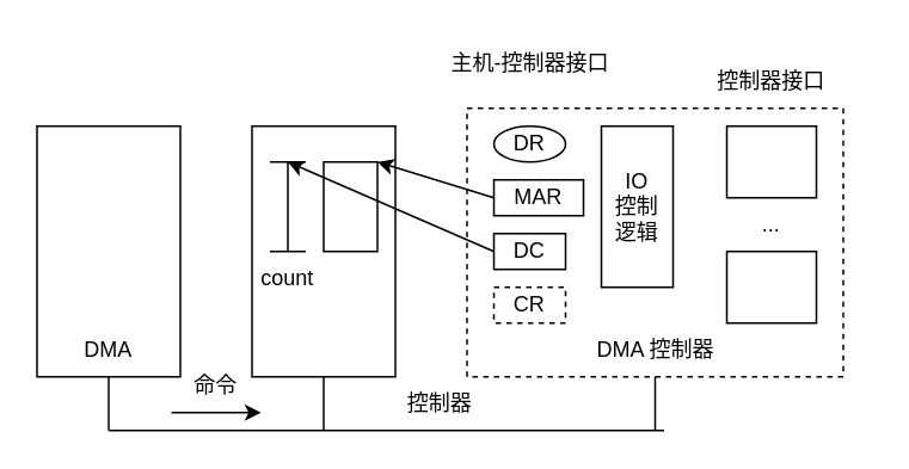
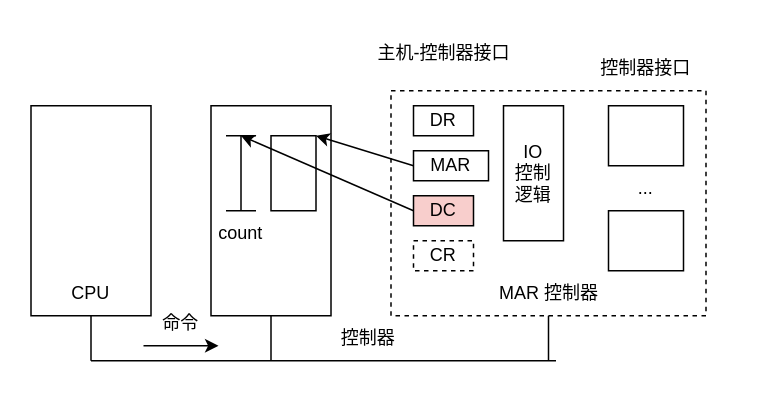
  <mxCell id="0" />
  <mxCell id="1" parent="0" />
  <mxCell id="2" value="" style="rounded=0;whiteSpace=wrap;html=1;" vertex="1" parent="1"><mxGeometry x="20" y="70" width="80" height="140" as="geometry" /></mxCell>
  <mxCell id="3" value="" style="rounded=0;whiteSpace=wrap;html=1;" vertex="1" parent="1"><mxGeometry x="140" y="70" width="80" height="140" as="geometry" /></mxCell>
  <mxCell id="4" value="" style="rounded=0;whiteSpace=wrap;html=1;" vertex="1" parent="1"><mxGeometry x="180" y="90" width="30" height="50" as="geometry" /></mxCell>
  <mxCell id="5" value="" style="shape=crossbar;whiteSpace=wrap;html=1;rounded=1;direction=south;" vertex="1" parent="1"><mxGeometry x="150" y="90" width="20" height="50" as="geometry" /></mxCell>
  <mxCell id="6" value="" style="rounded=0;whiteSpace=wrap;html=1;dashed=1;" vertex="1" parent="1"><mxGeometry x="260" y="60" width="210" height="150" as="geometry" /></mxCell>
- <mxCell id="7" value="DR" style="ellipse;whiteSpace=wrap;html=1;" vertex="1" parent="1"><mxGeometry x="275" y="70" width="40" height="20" as="geometry" /></mxCell>
+ <mxCell id="7" value="DR" style="rounded=0;whiteSpace=wrap;html=1;" vertex="1" parent="1"><mxGeometry x="275" y="70" width="40" height="20" as="geometry" /></mxCell>
  <mxCell id="8" value="MAR" style="rounded=0;whiteSpace=wrap;html=1;" vertex="1" parent="1"><mxGeometry x="275" y="100" width="50" height="20" as="geometry" /></mxCell>
- <mxCell id="9" value="DC" style="rounded=0;whiteSpace=wrap;html=1;" vertex="1" parent="1"><mxGeometry x="275" y="130" width="40" height="20" as="geometry" /></mxCell>
+ <mxCell id="9" value="DC" style="rounded=0;whiteSpace=wrap;html=1;fillColor=#f8cecc;" vertex="1" parent="1"><mxGeometry x="275" y="130" width="40" height="20" as="geometry" /></mxCell>
  <mxCell id="10" value="CR" style="rounded=0;whiteSpace=wrap;html=1;dashed=1;" vertex="1" parent="1"><mxGeometry x="275" y="160" width="40" height="20" as="geometry" /></mxCell>
  <mxCell id="11" value="IO&lt;br&gt;控制&lt;br&gt;逻辑" style="rounded=0;whiteSpace=wrap;html=1;" vertex="1" parent="1"><mxGeometry x="335" y="70" width="40" height="90" as="geometry" /></mxCell>
  <mxCell id="12" value="" style="rounded=0;whiteSpace=wrap;html=1;" vertex="1" parent="1"><mxGeometry x="405" y="70" width="50" height="40" as="geometry" /></mxCell>
  <mxCell id="13" value="" style="rounded=0;whiteSpace=wrap;html=1;" vertex="1" parent="1"><mxGeometry x="405" y="140" width="50" height="40" as="geometry" /></mxCell>
  <mxCell id="14" value="..." style="text;html=1;strokeColor=none;fillColor=none;align=center;verticalAlign=middle;whiteSpace=wrap;rounded=0;" vertex="1" parent="1"><mxGeometry x="400" y="110" width="60" height="30" as="geometry" /></mxCell>
  <mxCell id="15" value="" style="endArrow=none;html=1;rounded=0;" edge="1" parent="1"><mxGeometry width="50" height="50" relative="1" as="geometry"><mxPoint x="60" y="240" as="sourcePoint" /><mxPoint x="370" y="240" as="targetPoint" /></mxGeometry></mxCell>
  <mxCell id="16" value="" style="endArrow=none;html=1;rounded=0;exitX=0.5;exitY=1;exitDx=0;exitDy=0;" edge="1" parent="1" source="2"><mxGeometry width="50" height="50" relative="1" as="geometry"><mxPoint x="220" y="190" as="sourcePoint" /><mxPoint x="60" y="240" as="targetPoint" /></mxGeometry></mxCell>
  <mxCell id="17" value="" style="endArrow=none;html=1;rounded=0;exitX=0.5;exitY=1;exitDx=0;exitDy=0;" edge="1" parent="1" source="3"><mxGeometry width="50" height="50" relative="1" as="geometry"><mxPoint x="220" y="190" as="sourcePoint" /><mxPoint x="180" y="240" as="targetPoint" /></mxGeometry></mxCell>
  <mxCell id="18" value="" style="endArrow=none;html=1;rounded=0;exitX=0.5;exitY=1;exitDx=0;exitDy=0;" edge="1" parent="1" source="6"><mxGeometry width="50" height="50" relative="1" as="geometry"><mxPoint x="220" y="190" as="sourcePoint" /><mxPoint x="365" y="240" as="targetPoint" /></mxGeometry></mxCell>
- <mxCell id="19" value="DMA" style="text;html=1;strokeColor=none;fillColor=none;align=center;verticalAlign=middle;whiteSpace=wrap;rounded=0;dashed=1;" vertex="1" parent="1"><mxGeometry x="30" y="180" width="60" height="30" as="geometry" /></mxCell>
- <mxCell id="20" value="DMA 控制器" style="text;html=1;strokeColor=none;fillColor=none;align=center;verticalAlign=middle;whiteSpace=wrap;rounded=0;dashed=1;" vertex="1" parent="1"><mxGeometry x="327.5" y="180" width="75" height="30" as="geometry" /></mxCell>
+ <mxCell id="19" value="CPU" style="text;html=1;strokeColor=none;fillColor=none;align=center;verticalAlign=middle;whiteSpace=wrap;rounded=0;dashed=1;" vertex="1" parent="1"><mxGeometry x="30" y="180" width="60" height="30" as="geometry" /></mxCell>
+ <mxCell id="20" value="MAR 控制器" style="text;html=1;strokeColor=none;fillColor=none;align=center;verticalAlign=middle;whiteSpace=wrap;rounded=0;dashed=1;" vertex="1" parent="1"><mxGeometry x="327.5" y="180" width="75" height="30" as="geometry" /></mxCell>
  <mxCell id="21" value="主机-控制器接口" style="text;html=1;strokeColor=none;fillColor=none;align=center;verticalAlign=middle;whiteSpace=wrap;rounded=0;dashed=1;" vertex="1" parent="1"><mxGeometry x="247.5" y="20" width="95" height="30" as="geometry" /></mxCell>
  <mxCell id="22" value="控制器接口" style="text;html=1;strokeColor=none;fillColor=none;align=center;verticalAlign=middle;whiteSpace=wrap;rounded=0;dashed=1;" vertex="1" parent="1"><mxGeometry x="375" y="30" width="110" height="30" as="geometry" /></mxCell>
  <mxCell id="23" value="" style="endArrow=classic;html=1;rounded=0;exitX=0;exitY=0.5;exitDx=0;exitDy=0;entryX=1;entryY=0;entryDx=0;entryDy=0;" edge="1" parent="1" source="8" target="4"><mxGeometry width="50" height="50" relative="1" as="geometry"><mxPoint x="220" y="160" as="sourcePoint" /><mxPoint x="230" y="110" as="targetPoint" /></mxGeometry></mxCell>
  <mxCell id="24" value="" style="endArrow=classic;html=1;rounded=0;exitX=0;exitY=0.5;exitDx=0;exitDy=0;entryX=0;entryY=0.5;entryDx=0;entryDy=0;entryPerimeter=0;" edge="1" parent="1" source="9" target="5"><mxGeometry width="50" height="50" relative="1" as="geometry"><mxPoint x="220" y="160" as="sourcePoint" /><mxPoint x="270" y="110" as="targetPoint" /></mxGeometry></mxCell>
  <mxCell id="25" value="count" style="text;html=1;strokeColor=none;fillColor=none;align=center;verticalAlign=middle;whiteSpace=wrap;rounded=0;dashed=1;" vertex="1" parent="1"><mxGeometry x="130" y="140" width="60" height="30" as="geometry" /></mxCell>
  <mxCell id="26" value="命令" style="text;html=1;strokeColor=none;fillColor=none;align=center;verticalAlign=middle;whiteSpace=wrap;rounded=0;dashed=1;" vertex="1" parent="1"><mxGeometry x="90" y="200" width="60" height="30" as="geometry" /></mxCell>
  <mxCell id="27" value="" style="endArrow=classic;html=1;rounded=0;" edge="1" parent="1"><mxGeometry width="50" height="50" relative="1" as="geometry"><mxPoint x="95" y="230" as="sourcePoint" /><mxPoint x="145" y="230" as="targetPoint" /></mxGeometry></mxCell>
  <mxCell id="28" value="控制器" style="text;html=1;strokeColor=none;fillColor=none;align=center;verticalAlign=middle;whiteSpace=wrap;rounded=0;dashed=1;" vertex="1" parent="1"><mxGeometry x="215" y="210" width="60" height="30" as="geometry" /></mxCell>
